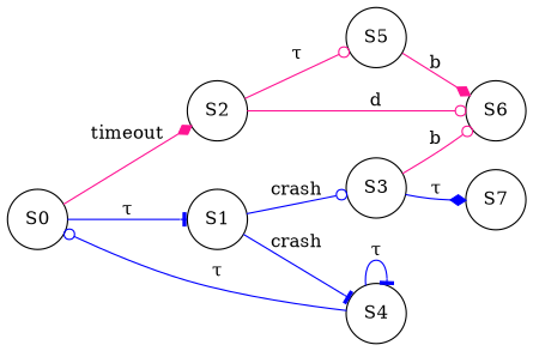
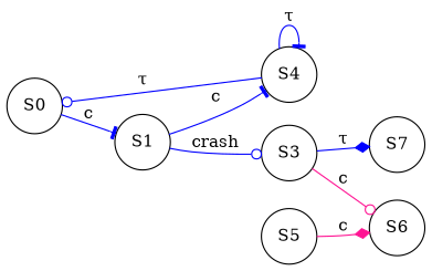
  digraph {
    rankdir=LR
    node [shape=circle]
    edge [arrowhead=odot color=blue]
    S0
    S1
-   S2
    S3
    S4
    S5
    S6
    S7
-   S0 -> S1 [arrowhead=tee label="τ"]
-   S0 -> S2 [arrowhead=diamond color=deeppink label=timeout]
+   S0 -> S1 [arrowhead=tee label=c]
    S1 -> S3 [label=crash]
-   S1 -> S4 [arrowhead=tee label=crash]
-   S2 -> S5 [color=deeppink label="τ"]
-   S2 -> S6 [color=deeppink label=d]
-   S3 -> S6 [color=deeppink label=b]
+   S1 -> S4 [arrowhead=tee label=c]
+   S3 -> S6 [color=deeppink label=c]
    S3 -> S7 [arrowhead=diamond label="τ"]
    S4 -> S0 [label="τ"]
    S4 -> S4 [arrowhead=tee label="τ"]
-   S5 -> S6 [arrowhead=diamond color=deeppink label=b]
+   S5 -> S6 [arrowhead=diamond color=deeppink label=c]
  }
